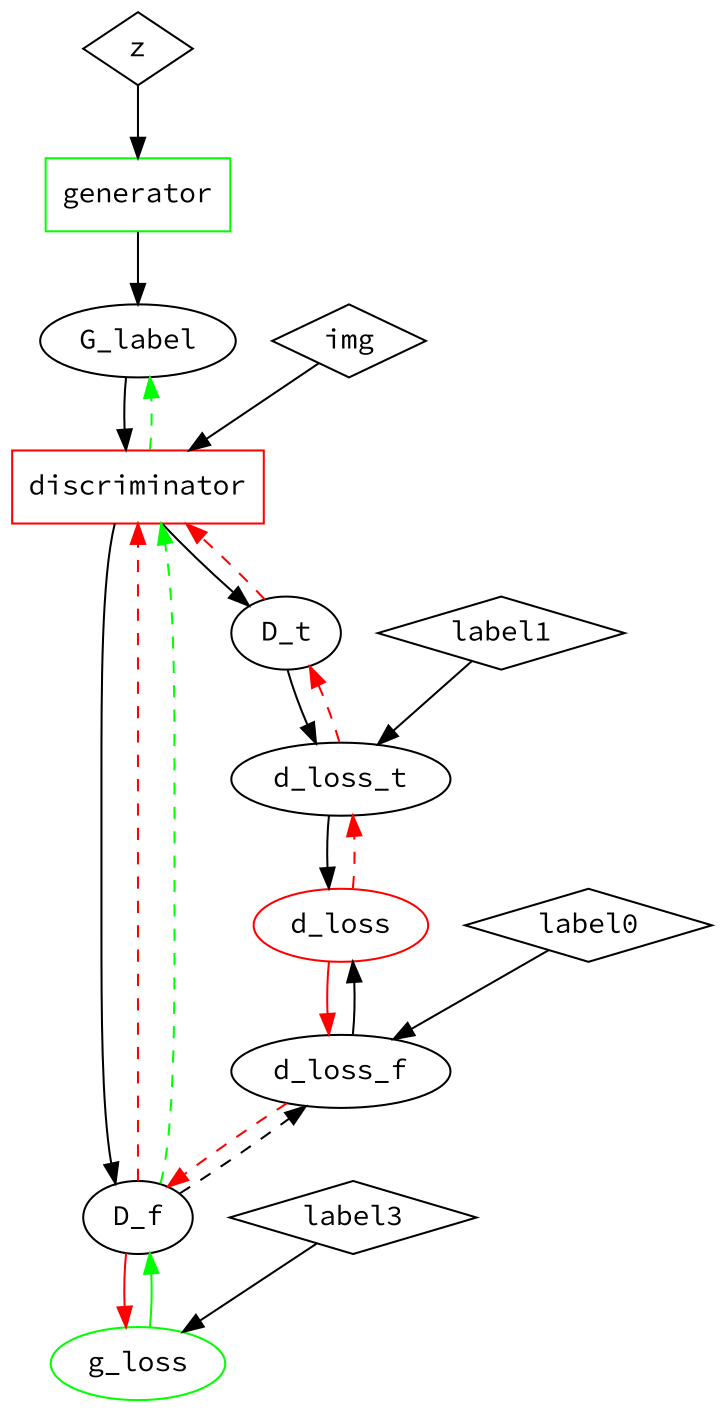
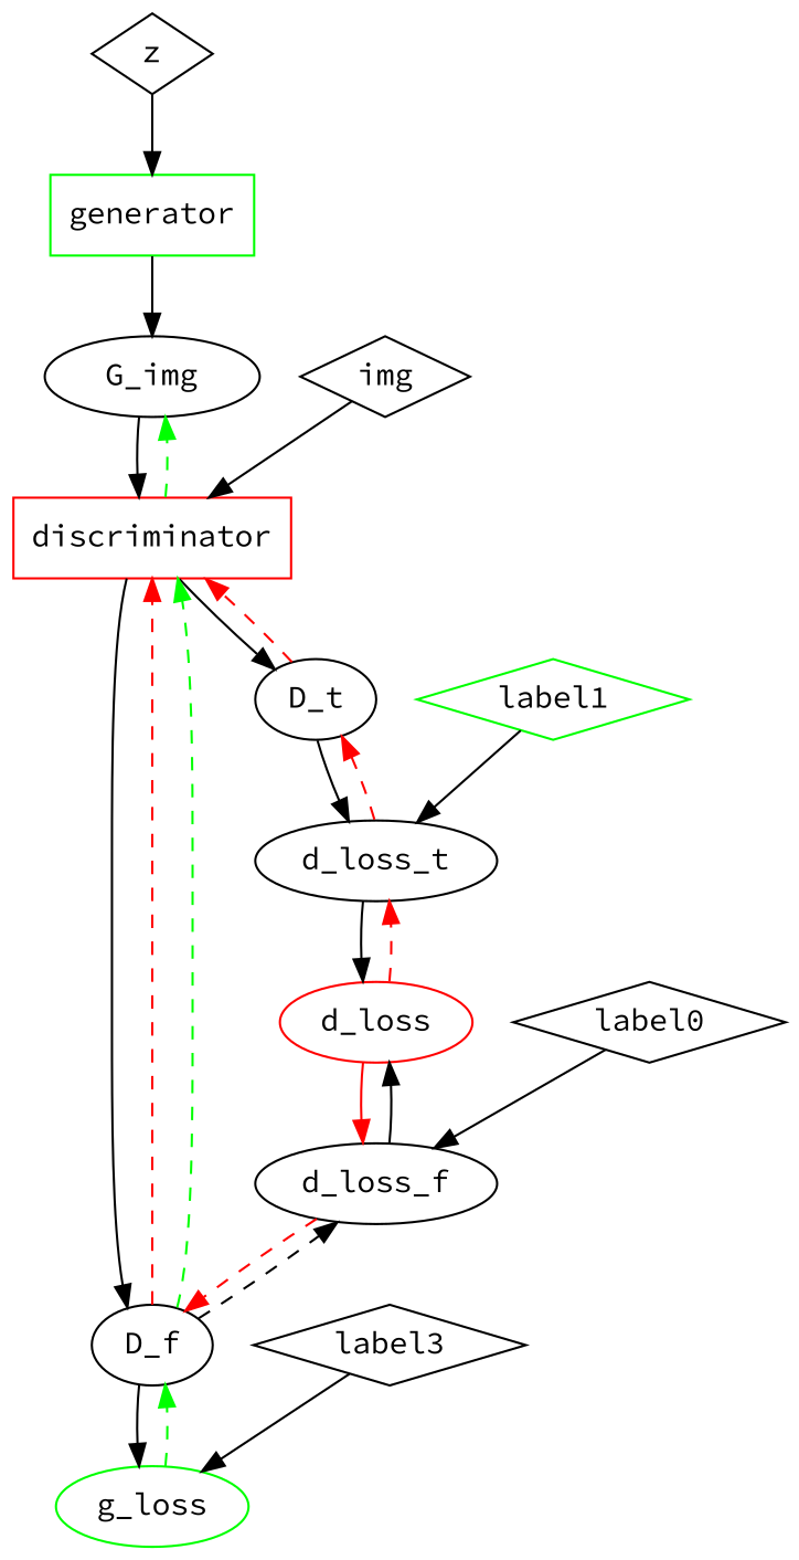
  digraph {
    fontname="Source Code Pro"
    node [fontname="Source Code Pro"]
    edge [fontname="Source Code Pro"]
    z [shape=diamond]
    generator [color=green shape=box]
-   G_img [label=G_label]
+   G_img
    discriminator [color=red shape=box]
    D_f
    D_t
    d_loss_f
    g_loss [color=green]
    d_loss_t
    d_loss [color=red]
    label0 [shape=diamond]
    img [shape=diamond]
-   label1 [shape=diamond]
+   label1 [shape=diamond color=green]
    n14 [label=label3 shape=diamond]
    z -> generator
    generator -> G_img
    G_img -> discriminator
    discriminator -> G_img [color=green style=dashed]
    discriminator -> D_f
    discriminator -> D_t
    D_f -> discriminator [color=red style=dashed]
    D_f -> discriminator [color=green style=dashed]
    D_f -> d_loss_f [style=dashed]
-   D_f -> g_loss [color=red]
+   D_f -> g_loss
    D_t -> discriminator [color=red style=dashed]
    D_t -> d_loss_t
    d_loss_f -> D_f [color=red style=dashed]
    d_loss_f -> d_loss
-   g_loss -> D_f [color=green style=solid]
+   g_loss -> D_f [color=green style=dashed]
    d_loss_t -> D_t [color=red style=dashed]
    d_loss_t -> d_loss
    d_loss -> d_loss_f [color=red style=solid]
    d_loss -> d_loss_t [color=red style=dashed]
    label0 -> d_loss_f
    img -> discriminator
    label1 -> d_loss_t
    n14 -> g_loss
  }
